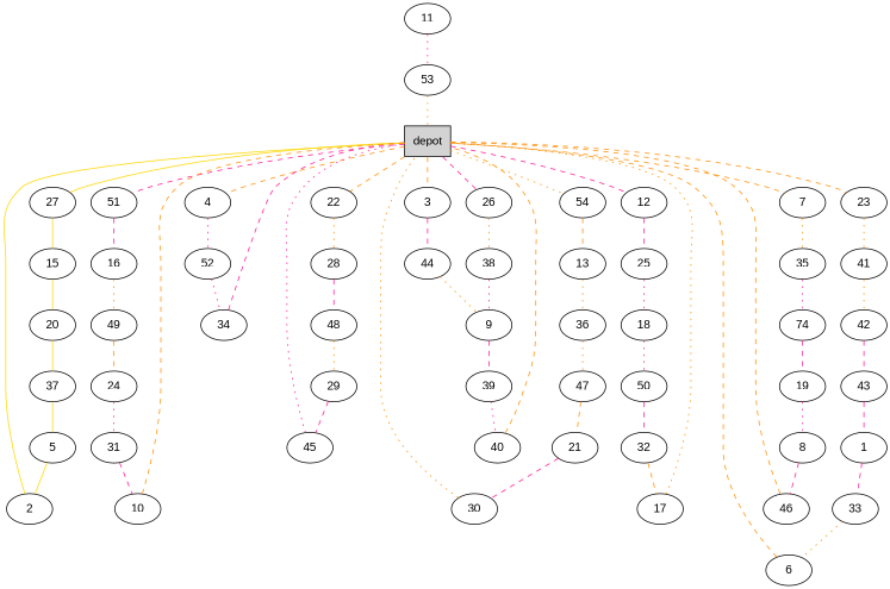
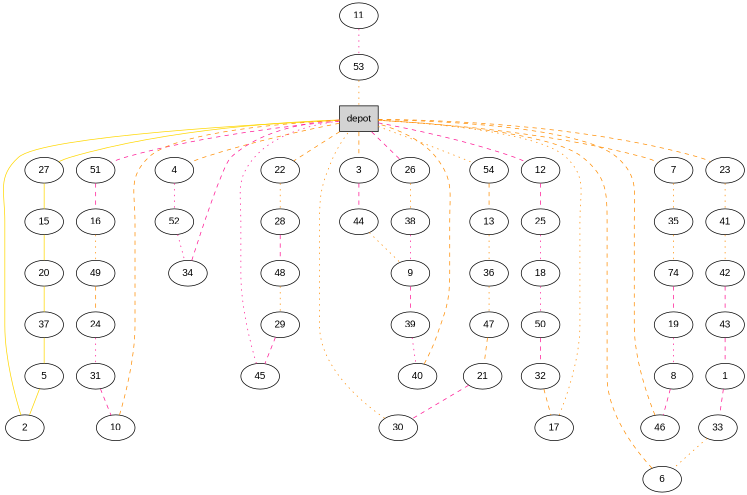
  graph {
    fontname="Liberation Sans"
    node [fontname="Liberation Sans" shape=ellipse]
    edge [color=deeppink fontname="Liberation Sans" style=dashed]
    n1 [label=depot shape=box style=filled]
    4
    27
    22
    51
    26
    3
    54
    12
    7
    23
    52
    15
    28
    16
    38
    44
    13
    25
    35
    41
    34
    20
    37
    5
    2
    48
    29
    45
    49
    24
    31
    10
    9
    11
    53
    39
    40
    36
    47
    21
    30
    18
    50
    32
    17
    n47 [label=74]
    19
    8
    46
    42
    43
    1
    33
    6
    n1 -- 4 [color=darkorange]
    n1 -- 27 [color=gold style=""]
    n1 -- 22 [color=darkorange]
    n1 -- 51
    n1 -- 26
    n1 -- 3 [color=darkorange]
    n1 -- 54 [color=darkorange style=dotted]
    n1 -- 12
    n1 -- 7 [color=darkorange]
    n1 -- 23 [color=darkorange]
    4 -- 52 [style=dotted]
    27 -- 15 [color=gold style=""]
    22 -- 28 [color=darkorange style=dotted]
    51 -- 16
    26 -- 38 [color=darkorange style=dotted]
    3 -- 44
    54 -- 13 [color=darkorange]
    12 -- 25
    7 -- 35 [color=darkorange style=dotted]
    23 -- 41 [color=darkorange style=dotted]
    52 -- 34 [style=dotted]
    15 -- 20 [color=gold style=""]
    28 -- 48
    16 -- 49 [color=darkorange style=dotted]
    38 -- 9 [style=dotted]
    44 -- 9 [color=darkorange style=dotted]
    13 -- 36 [color=darkorange style=dotted]
    25 -- 18 [style=dotted]
-   35 -- n47 [style=dotted]
+   35 -- n47 [color=darkorange style=dotted]
    41 -- 42 [color=darkorange style=dotted]
    34 -- n1
    20 -- 37 [color=gold style=""]
    37 -- 5 [color=gold style=""]
    5 -- 2 [color=gold style=""]
    2 -- n1 [color=gold style=""]
    48 -- 29 [color=darkorange style=dotted]
    29 -- 45
    45 -- n1 [style=dotted]
    49 -- 24 [color=darkorange]
    24 -- 31 [style=dotted]
    31 -- 10
    10 -- n1 [color=darkorange]
    9 -- 39
    11 -- 53 [style=dotted]
    53 -- n1 [color=darkorange style=dotted]
    39 -- 40 [style=dotted]
    40 -- n1 [color=darkorange]
    36 -- 47 [color=darkorange style=dotted]
    47 -- 21 [color=darkorange]
    21 -- 30
    30 -- n1 [color=darkorange style=dotted]
    18 -- 50 [style=dotted]
    50 -- 32
    32 -- 17 [color=darkorange]
    17 -- n1 [color=darkorange style=dotted]
    n47 -- 19
    19 -- 8 [style=dotted]
    8 -- 46
    46 -- n1 [color=darkorange]
    42 -- 43
    43 -- 1
    1 -- 33
    33 -- 6 [color=darkorange style=dotted]
    6 -- n1 [color=darkorange]
  }
